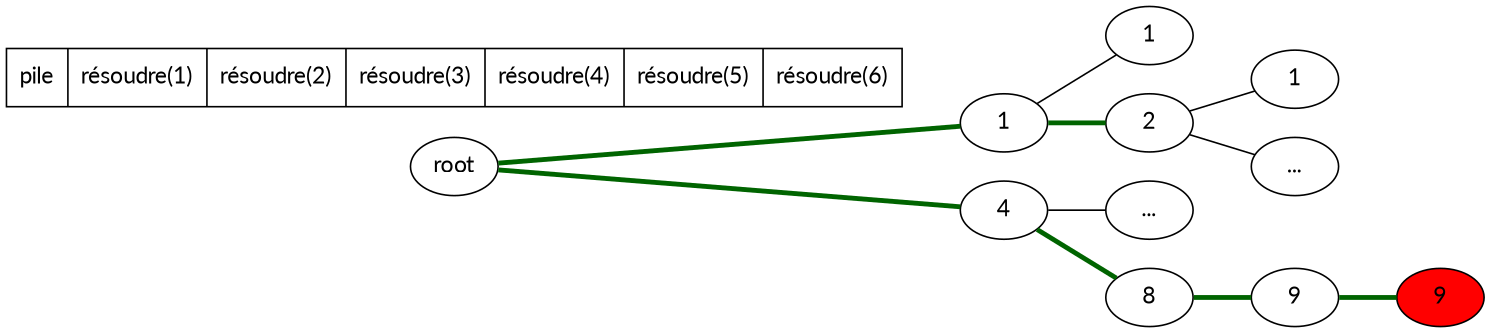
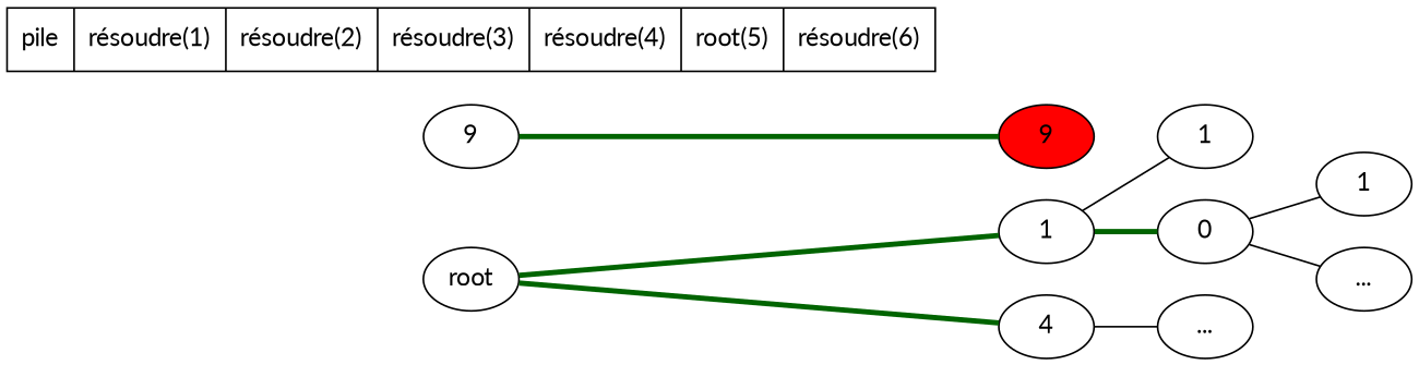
  graph {
    fontname=Lato
    rankdir=LR
    node [fontname=Lato]
    edge [fontname=Lato color=darkgreen penwidth=3.0]
    n1 [label=1]
    n2 [label=1]
-   n3 [label=2]
+   n3 [label=0]
    root
    n5 [label=4]
    n6 [label=1]
    n7 [label="..."]
    n8 [label="..."]
-   n9 [label=8]
    n10 [label=9]
    n11 [fillcolor=red label=9 style=filled]
-   n12 [label="{pile|résoudre(1)|résoudre(2)|résoudre(3)|résoudre(4)|résoudre(5)|résoudre(6)}" shape=record]
+   n12 [label="{pile|résoudre(1)|résoudre(2)|résoudre(3)|résoudre(4)|root(5)|résoudre(6)}" shape=record]
    n1 -- n2 [color="" penwidth=""]
    n1 -- n3
    n3 -- n6 [color="" penwidth=""]
    n3 -- n7 [color="" penwidth=""]
    root -- n1
    root -- n5
    n5 -- n8 [color="" penwidth=""]
-   n5 -- n9
-   n9 -- n10
    n10 -- n11
  }
